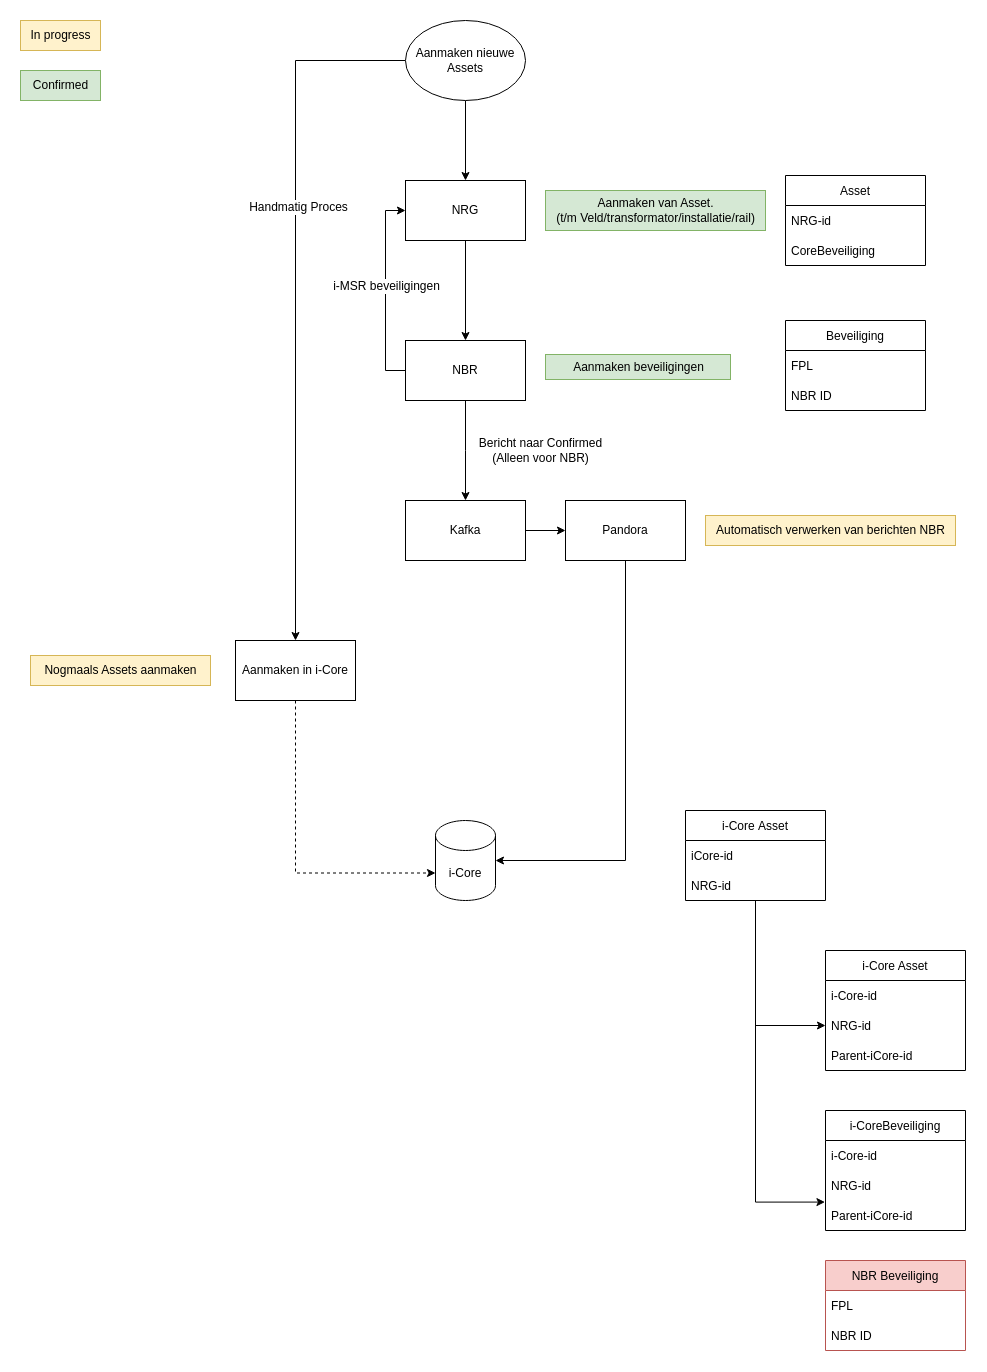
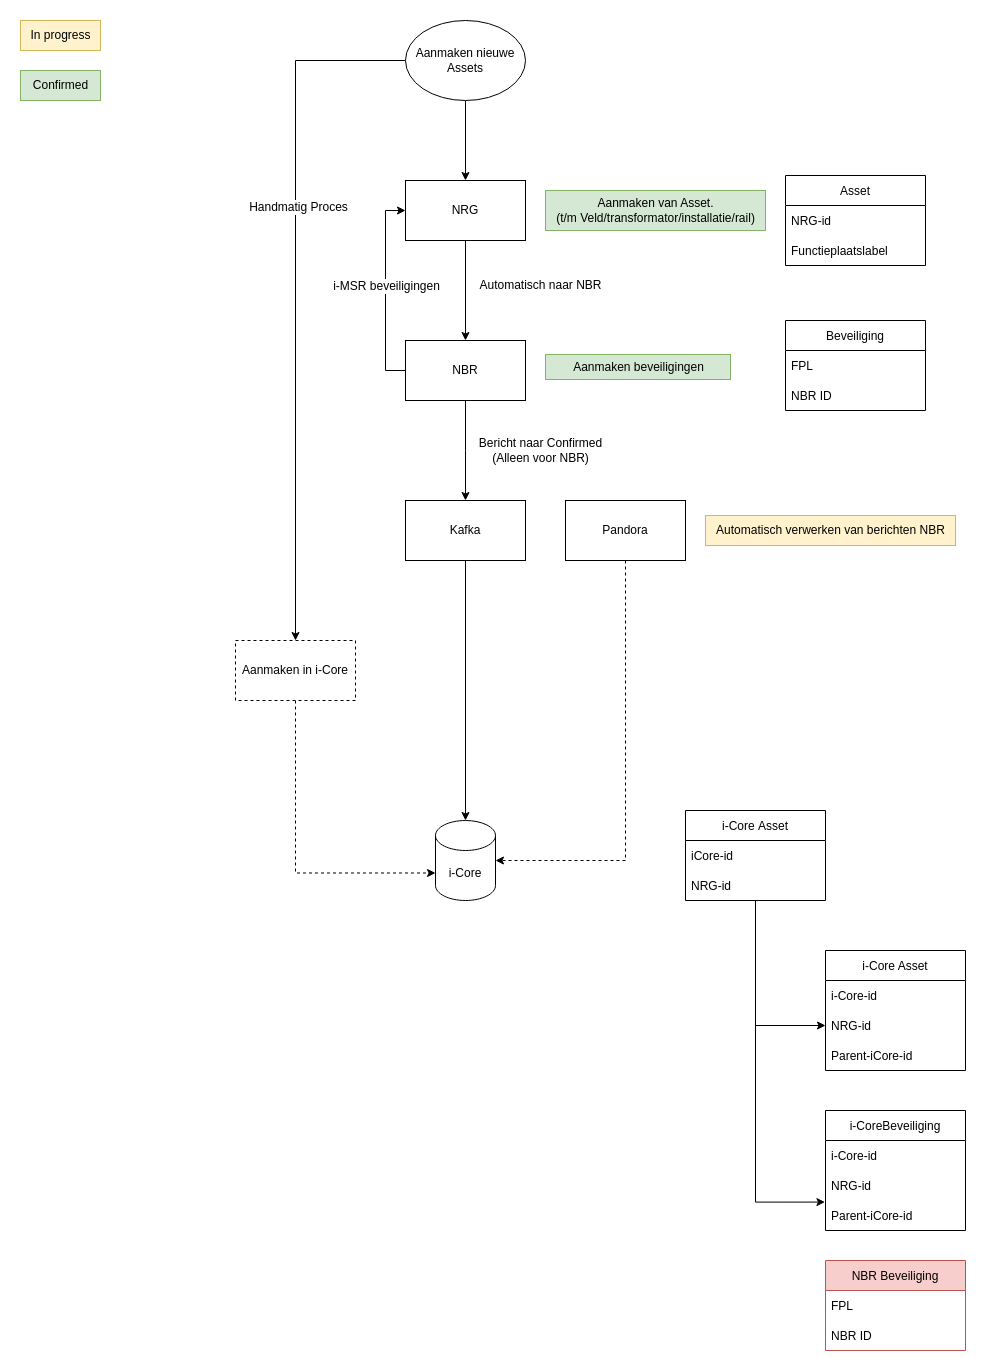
  <mxCell id="0" />
  <mxCell id="1" parent="0" />
  <mxCell id="2" style="edgeStyle=orthogonalEdgeStyle;rounded=0;orthogonalLoop=1;jettySize=auto;html=1;exitX=0.5;exitY=1;exitDx=0;exitDy=0;" edge="1" parent="1" source="5" target="18"><mxGeometry relative="1" as="geometry" /></mxCell>
  <mxCell id="3" style="edgeStyle=orthogonalEdgeStyle;rounded=0;orthogonalLoop=1;jettySize=auto;html=1;exitX=0;exitY=0.5;exitDx=0;exitDy=0;fillColor=#1ba1e2;strokeColor=#000000;entryX=0.5;entryY=0;entryDx=0;entryDy=0;" edge="1" parent="1" source="11" target="47"><mxGeometry relative="1" as="geometry"><mxPoint x="285" y="580" as="targetPoint" /><Array as="points"><mxPoint x="295" y="60" /></Array></mxGeometry></mxCell>
  <mxCell id="4" value="Handmatig Proces" style="edgeLabel;html=1;align=center;verticalAlign=middle;resizable=0;points=[];fontSize=12;" vertex="1" connectable="0" parent="3"><mxGeometry x="-0.257" y="2" relative="1" as="geometry"><mxPoint as="offset" /></mxGeometry></mxCell>
  <mxCell id="5" value="NRG" style="rounded=0;whiteSpace=wrap;html=1;" vertex="1" parent="1"><mxGeometry x="405" y="180" width="120" height="60" as="geometry" /></mxCell>
- <mxCell id="6" style="edgeStyle=orthogonalEdgeStyle;rounded=0;orthogonalLoop=1;jettySize=auto;html=1;exitX=0.5;exitY=1;exitDx=0;exitDy=0;entryX=1;entryY=0.5;entryDx=0;entryDy=0;entryPerimeter=0;dashed=0;" edge="1" parent="1" source="7" target="8"><mxGeometry relative="1" as="geometry"><Array as="points"><mxPoint x="625" y="860" /></Array></mxGeometry></mxCell>
+ <mxCell id="6" style="edgeStyle=orthogonalEdgeStyle;rounded=0;orthogonalLoop=1;jettySize=auto;html=1;exitX=0.5;exitY=1;exitDx=0;exitDy=0;entryX=1;entryY=0.5;entryDx=0;entryDy=0;entryPerimeter=0;dashed=1;" edge="1" parent="1" source="7" target="8"><mxGeometry relative="1" as="geometry"><Array as="points"><mxPoint x="625" y="860" /></Array></mxGeometry></mxCell>
  <mxCell id="7" value="Pandora" style="rounded=0;whiteSpace=wrap;html=1;" vertex="1" parent="1"><mxGeometry x="565" y="500" width="120" height="60" as="geometry" /></mxCell>
  <mxCell id="8" value="i-Core" style="shape=cylinder3;whiteSpace=wrap;html=1;boundedLbl=1;backgroundOutline=1;size=15;" vertex="1" parent="1"><mxGeometry x="435" y="820" width="60" height="80" as="geometry" /></mxCell>
  <mxCell id="9" value="Aanmaken van Asset.&lt;br&gt;(t/m Veld/transformator/installatie/rail)" style="text;html=1;align=center;verticalAlign=middle;resizable=0;points=[];autosize=1;strokeColor=#82b366;fillColor=#d5e8d4;" vertex="1" parent="1"><mxGeometry x="545" y="190" width="220" height="40" as="geometry" /></mxCell>
  <mxCell id="10" style="edgeStyle=orthogonalEdgeStyle;rounded=0;orthogonalLoop=1;jettySize=auto;html=1;entryX=0.5;entryY=0;entryDx=0;entryDy=0;" edge="1" parent="1" source="11" target="5"><mxGeometry relative="1" as="geometry" /></mxCell>
  <mxCell id="11" value="Aanmaken nieuwe Assets" style="ellipse;whiteSpace=wrap;html=1;" vertex="1" parent="1"><mxGeometry x="405" y="20" width="120" height="80" as="geometry" /></mxCell>
  <mxCell id="12" value="Asset" style="swimlane;fontStyle=0;childLayout=stackLayout;horizontal=1;startSize=30;horizontalStack=0;resizeParent=1;resizeParentMax=0;resizeLast=0;collapsible=1;marginBottom=0;" vertex="1" parent="1"><mxGeometry x="785" y="175" width="140" height="90" as="geometry" /></mxCell>
  <mxCell id="13" value="NRG-id" style="text;strokeColor=none;fillColor=none;align=left;verticalAlign=middle;spacingLeft=4;spacingRight=4;overflow=hidden;points=[[0,0.5],[1,0.5]];portConstraint=eastwest;rotatable=0;" vertex="1" parent="12"><mxGeometry y="30" width="140" height="30" as="geometry" /></mxCell>
- <mxCell id="14" value="CoreBeveiliging" style="text;strokeColor=none;fillColor=none;align=left;verticalAlign=middle;spacingLeft=4;spacingRight=4;overflow=hidden;points=[[0,0.5],[1,0.5]];portConstraint=eastwest;rotatable=0;" vertex="1" parent="12"><mxGeometry y="60" width="140" height="30" as="geometry" /></mxCell>
+ <mxCell id="14" value="Functieplaatslabel" style="text;strokeColor=none;fillColor=none;align=left;verticalAlign=middle;spacingLeft=4;spacingRight=4;overflow=hidden;points=[[0,0.5],[1,0.5]];portConstraint=eastwest;rotatable=0;" vertex="1" parent="12"><mxGeometry y="60" width="140" height="30" as="geometry" /></mxCell>
  <mxCell id="15" style="edgeStyle=orthogonalEdgeStyle;rounded=0;orthogonalLoop=1;jettySize=auto;html=1;" edge="1" parent="1" source="18"><mxGeometry relative="1" as="geometry"><mxPoint x="465" y="500" as="targetPoint" /></mxGeometry></mxCell>
  <mxCell id="16" style="edgeStyle=orthogonalEdgeStyle;rounded=0;orthogonalLoop=1;jettySize=auto;html=1;exitX=0;exitY=0.5;exitDx=0;exitDy=0;entryX=0;entryY=0.5;entryDx=0;entryDy=0;strokeColor=#000000;fontSize=12;" edge="1" parent="1" source="18" target="5"><mxGeometry relative="1" as="geometry" /></mxCell>
  <mxCell id="17" value="i-MSR beveiligingen" style="edgeLabel;html=1;align=center;verticalAlign=middle;resizable=0;points=[];fontSize=12;" vertex="1" connectable="0" parent="16"><mxGeometry x="-0.265" y="-2" relative="1" as="geometry"><mxPoint x="-2" y="-31" as="offset" /></mxGeometry></mxCell>
  <mxCell id="18" value="NBR" style="rounded=0;whiteSpace=wrap;html=1;" vertex="1" parent="1"><mxGeometry x="405" y="340" width="120" height="60" as="geometry" /></mxCell>
+ <mxCell id="19" value="Automatisch naar NBR" style="text;html=1;align=center;verticalAlign=middle;resizable=0;points=[];autosize=1;strokeColor=none;fillColor=none;" vertex="1" parent="1"><mxGeometry x="465" y="270" width="150" height="30" as="geometry" /></mxCell>
  <mxCell id="20" value="Beveiliging" style="swimlane;fontStyle=0;childLayout=stackLayout;horizontal=1;startSize=30;horizontalStack=0;resizeParent=1;resizeParentMax=0;resizeLast=0;collapsible=1;marginBottom=0;" vertex="1" parent="1"><mxGeometry x="785" y="320" width="140" height="90" as="geometry" /></mxCell>
  <mxCell id="21" value="FPL" style="text;strokeColor=none;fillColor=none;align=left;verticalAlign=middle;spacingLeft=4;spacingRight=4;overflow=hidden;points=[[0,0.5],[1,0.5]];portConstraint=eastwest;rotatable=0;" vertex="1" parent="20"><mxGeometry y="30" width="140" height="30" as="geometry" /></mxCell>
  <mxCell id="22" value="NBR ID" style="text;strokeColor=none;fillColor=none;align=left;verticalAlign=middle;spacingLeft=4;spacingRight=4;overflow=hidden;points=[[0,0.5],[1,0.5]];portConstraint=eastwest;rotatable=0;" vertex="1" parent="20"><mxGeometry y="60" width="140" height="30" as="geometry" /></mxCell>
  <mxCell id="23" value="Aanmaken beveiligingen" style="text;html=1;align=center;verticalAlign=middle;resizable=0;points=[];autosize=1;strokeColor=#82b366;fillColor=#d5e8d4;" vertex="1" parent="1"><mxGeometry x="545" y="354" width="185" height="25" as="geometry" /></mxCell>
- <mxCell id="24" value="" style="edgeStyle=orthogonalEdgeStyle;rounded=0;orthogonalLoop=1;jettySize=auto;html=1;" edge="1" parent="1" source="25" target="7"><mxGeometry relative="1" as="geometry" /></mxCell>
+ <mxCell id="24" value="" style="edgeStyle=orthogonalEdgeStyle;rounded=0;orthogonalLoop=1;jettySize=auto;html=1;" edge="1" parent="1" source="25" target="8"><mxGeometry relative="1" as="geometry" /></mxCell>
  <mxCell id="25" value="Kafka" style="rounded=0;whiteSpace=wrap;html=1;" vertex="1" parent="1"><mxGeometry x="405" y="500" width="120" height="60" as="geometry" /></mxCell>
  <mxCell id="26" value="Automatisch verwerken van berichten NBR" style="text;html=1;align=center;verticalAlign=middle;resizable=0;points=[];autosize=1;strokeColor=#d6b656;fillColor=#fff2cc;" vertex="1" parent="1"><mxGeometry x="705" y="515" width="250" height="30" as="geometry" /></mxCell>
  <mxCell id="27" style="edgeStyle=orthogonalEdgeStyle;rounded=0;orthogonalLoop=1;jettySize=auto;html=1;entryX=-0.004;entryY=0.053;entryDx=0;entryDy=0;entryPerimeter=0;" edge="1" parent="1" source="29" target="39"><mxGeometry relative="1" as="geometry" /></mxCell>
  <mxCell id="28" style="edgeStyle=orthogonalEdgeStyle;rounded=0;orthogonalLoop=1;jettySize=auto;html=1;entryX=0;entryY=0.5;entryDx=0;entryDy=0;" edge="1" parent="1" source="29" target="34"><mxGeometry relative="1" as="geometry" /></mxCell>
  <mxCell id="29" value="i-Core Asset" style="swimlane;fontStyle=0;childLayout=stackLayout;horizontal=1;startSize=30;horizontalStack=0;resizeParent=1;resizeParentMax=0;resizeLast=0;collapsible=1;marginBottom=0;" vertex="1" parent="1"><mxGeometry x="685" y="810" width="140" height="90" as="geometry"><mxRectangle x="650" y="850" width="110" height="30" as="alternateBounds" /></mxGeometry></mxCell>
  <mxCell id="30" value="iCore-id" style="text;strokeColor=none;fillColor=none;align=left;verticalAlign=middle;spacingLeft=4;spacingRight=4;overflow=hidden;points=[[0,0.5],[1,0.5]];portConstraint=eastwest;rotatable=0;" vertex="1" parent="29"><mxGeometry y="30" width="140" height="30" as="geometry" /></mxCell>
  <mxCell id="31" value="NRG-id" style="text;strokeColor=none;fillColor=none;align=left;verticalAlign=middle;spacingLeft=4;spacingRight=4;overflow=hidden;points=[[0,0.5],[1,0.5]];portConstraint=eastwest;rotatable=0;" vertex="1" parent="29"><mxGeometry y="60" width="140" height="30" as="geometry" /></mxCell>
  <mxCell id="32" value="i-Core Asset" style="swimlane;fontStyle=0;childLayout=stackLayout;horizontal=1;startSize=30;horizontalStack=0;resizeParent=1;resizeParentMax=0;resizeLast=0;collapsible=1;marginBottom=0;" vertex="1" parent="1"><mxGeometry x="825" y="950" width="140" height="120" as="geometry" /></mxCell>
  <mxCell id="33" value="i-Core-id" style="text;strokeColor=none;fillColor=none;align=left;verticalAlign=middle;spacingLeft=4;spacingRight=4;overflow=hidden;points=[[0,0.5],[1,0.5]];portConstraint=eastwest;rotatable=0;" vertex="1" parent="32"><mxGeometry y="30" width="140" height="30" as="geometry" /></mxCell>
  <mxCell id="34" value="NRG-id" style="text;strokeColor=none;fillColor=none;align=left;verticalAlign=middle;spacingLeft=4;spacingRight=4;overflow=hidden;points=[[0,0.5],[1,0.5]];portConstraint=eastwest;rotatable=0;" vertex="1" parent="32"><mxGeometry y="60" width="140" height="30" as="geometry" /></mxCell>
  <mxCell id="35" value="Parent-iCore-id" style="text;strokeColor=none;fillColor=none;align=left;verticalAlign=middle;spacingLeft=4;spacingRight=4;overflow=hidden;points=[[0,0.5],[1,0.5]];portConstraint=eastwest;rotatable=0;" vertex="1" parent="32"><mxGeometry y="90" width="140" height="30" as="geometry" /></mxCell>
  <mxCell id="36" value="i-CoreBeveiliging" style="swimlane;fontStyle=0;childLayout=stackLayout;horizontal=1;startSize=30;horizontalStack=0;resizeParent=1;resizeParentMax=0;resizeLast=0;collapsible=1;marginBottom=0;" vertex="1" parent="1"><mxGeometry x="825" y="1110" width="140" height="120" as="geometry" /></mxCell>
  <mxCell id="37" value="i-Core-id" style="text;strokeColor=none;fillColor=none;align=left;verticalAlign=middle;spacingLeft=4;spacingRight=4;overflow=hidden;points=[[0,0.5],[1,0.5]];portConstraint=eastwest;rotatable=0;" vertex="1" parent="36"><mxGeometry y="30" width="140" height="30" as="geometry" /></mxCell>
  <mxCell id="38" value="NRG-id" style="text;strokeColor=none;fillColor=none;align=left;verticalAlign=middle;spacingLeft=4;spacingRight=4;overflow=hidden;points=[[0,0.5],[1,0.5]];portConstraint=eastwest;rotatable=0;" vertex="1" parent="36"><mxGeometry y="60" width="140" height="30" as="geometry" /></mxCell>
  <mxCell id="39" value="Parent-iCore-id" style="text;strokeColor=none;fillColor=none;align=left;verticalAlign=middle;spacingLeft=4;spacingRight=4;overflow=hidden;points=[[0,0.5],[1,0.5]];portConstraint=eastwest;rotatable=0;" vertex="1" parent="36"><mxGeometry y="90" width="140" height="30" as="geometry" /></mxCell>
  <mxCell id="40" value="NBR Beveiliging" style="swimlane;fontStyle=0;childLayout=stackLayout;horizontal=1;startSize=30;horizontalStack=0;resizeParent=1;resizeParentMax=0;resizeLast=0;collapsible=1;marginBottom=0;fillColor=#f8cecc;strokeColor=#b85450;" vertex="1" parent="1"><mxGeometry x="825" y="1260" width="140" height="90" as="geometry" /></mxCell>
  <mxCell id="41" value="FPL" style="text;strokeColor=none;fillColor=none;align=left;verticalAlign=middle;spacingLeft=4;spacingRight=4;overflow=hidden;points=[[0,0.5],[1,0.5]];portConstraint=eastwest;rotatable=0;" vertex="1" parent="40"><mxGeometry y="30" width="140" height="30" as="geometry" /></mxCell>
  <mxCell id="42" value="NBR ID" style="text;strokeColor=none;fillColor=none;align=left;verticalAlign=middle;spacingLeft=4;spacingRight=4;overflow=hidden;points=[[0,0.5],[1,0.5]];portConstraint=eastwest;rotatable=0;" vertex="1" parent="40"><mxGeometry y="60" width="140" height="30" as="geometry" /></mxCell>
  <mxCell id="43" value="Bericht naar Confirmed &lt;br&gt;(Alleen voor NBR)" style="text;html=1;align=center;verticalAlign=middle;resizable=0;points=[];autosize=1;strokeColor=none;fillColor=none;" vertex="1" parent="1"><mxGeometry x="480" y="430" width="120" height="40" as="geometry" /></mxCell>
  <mxCell id="44" value="In progress" style="text;html=1;align=center;verticalAlign=middle;resizable=0;points=[];autosize=1;strokeColor=#d6b656;fillColor=#fff2cc;" vertex="1" parent="1"><mxGeometry x="20" y="20" width="80" height="30" as="geometry" /></mxCell>
  <mxCell id="45" value="Confirmed" style="text;html=1;align=center;verticalAlign=middle;resizable=0;points=[];autosize=1;strokeColor=#82b366;fillColor=#d5e8d4;" vertex="1" parent="1"><mxGeometry x="20" y="70" width="80" height="30" as="geometry" /></mxCell>
  <mxCell id="46" style="edgeStyle=orthogonalEdgeStyle;rounded=0;orthogonalLoop=1;jettySize=auto;html=1;exitX=0.5;exitY=1;exitDx=0;exitDy=0;entryX=0;entryY=0;entryDx=0;entryDy=52.5;entryPerimeter=0;dashed=1;strokeColor=#000000;fontSize=12;" edge="1" parent="1" source="47" target="8"><mxGeometry relative="1" as="geometry"><Array as="points"><mxPoint x="295" y="873" /></Array></mxGeometry></mxCell>
- <mxCell id="47" value="Aanmaken in i-Core" style="rounded=0;whiteSpace=wrap;html=1;" vertex="1" parent="1"><mxGeometry x="235" y="640" width="120" height="60" as="geometry" /></mxCell>
- <mxCell id="48" value="Nogmaals Assets aanmaken" style="text;html=1;align=center;verticalAlign=middle;resizable=0;points=[];autosize=1;strokeColor=#d6b656;fillColor=#fff2cc;fontSize=12;" vertex="1" parent="1"><mxGeometry x="30" y="655" width="180" height="30" as="geometry" /></mxCell>
+ <mxCell id="47" value="Aanmaken in i-Core" style="rounded=0;whiteSpace=wrap;html=1;dashed=1;" vertex="1" parent="1"><mxGeometry x="235" y="640" width="120" height="60" as="geometry" /></mxCell>
